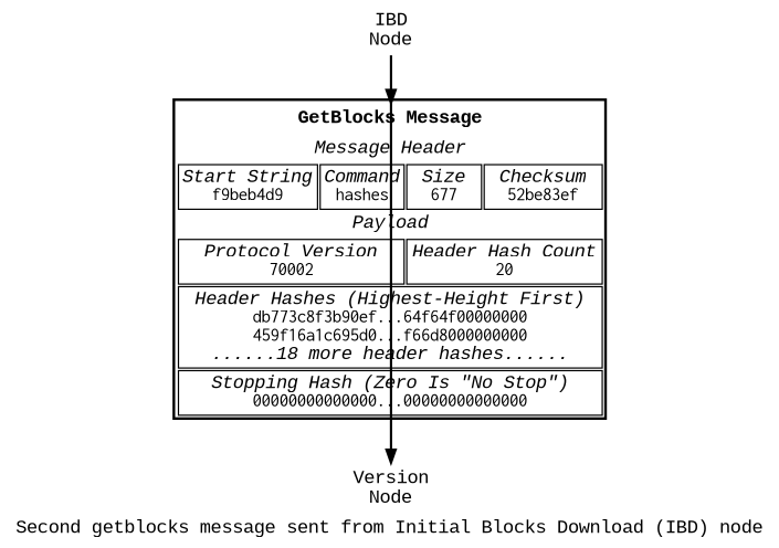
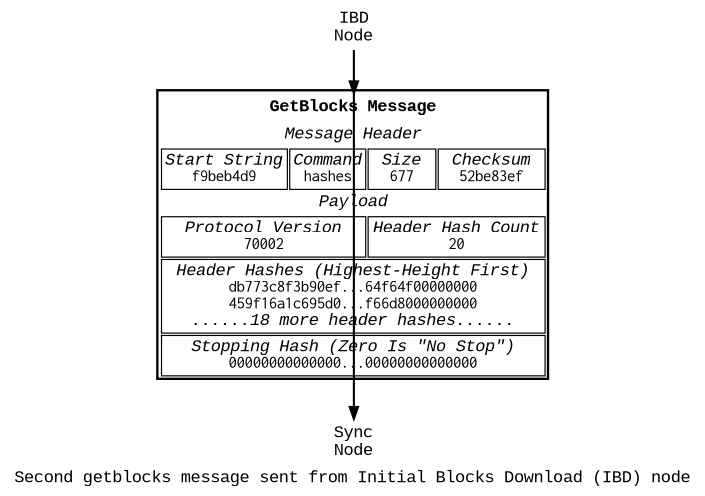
  digraph {
    fontname="Liberation Mono"
    label="Second getblocks message sent from Initial Blocks Download (IBD) node"
    nodesep=0.1
    penwidth=1.75
    rankdir=TB
    ranksep=0.4
    splines=false
    node [fontname="Liberation Mono" penwidth=1.75 shape=none]
    edge [fontname="Liberation Mono" penwidth=1.75]
    n1 [label="IBD\nNode"]
    n2 [label=<     <table border="2" cellborder="1">       <tr>         <td colspan="4" port="f1" border="0" cellpadding="4"><b>GetBlocks Message</b></td>       </tr>        <tr>         <td colspan="4" border="0"><i>Message Header</i></td>       </tr>        <tr>         <td border="1"><i>Start String</i><br/><font face="courier">f9beb4d9</font></td>         <td border="1"><i>Command</i><br/><font face="courier">hashes</font></td>         <td border="1"><i>Size</i><br/><font face="courier">677</font></td>         <td border="1"><i>Checksum</i><br/><font face="courier">52be83ef</font></td>       </tr>        <tr>         <td colspan="4" border="0"><i>Payload</i></td>       </tr>        <tr>         <td colspan="2"><i>Protocol Version</i><br /><font face="courier">70002</font></td>         <td colspan="2"><i>Header Hash Count</i><br /><font face="courier">20</font></td>       </tr>        <tr>         <td colspan="4"><i>Header Hashes (Highest-Height First)</i><br /><font face="courier">db773c8f3b90ef...64f64f00000000<br/>459f16a1c695d0...f66d8000000000</font><br/><i>......18 more header hashes......</i></td>       </tr>        <tr>         <td colspan="4"><i>Stopping Hash (Zero Is "No Stop")</i><br /><font face="courier">00000000000000...00000000000000</font></td>       </tr>      </table>> shape=plaintext]
-   n3 [label="Version\nNode"]
+   n3 [label="Sync\nNode"]
    n1 -> n2 [headport=f1]
    n2 -> n3 [tailport=f1]
  }
